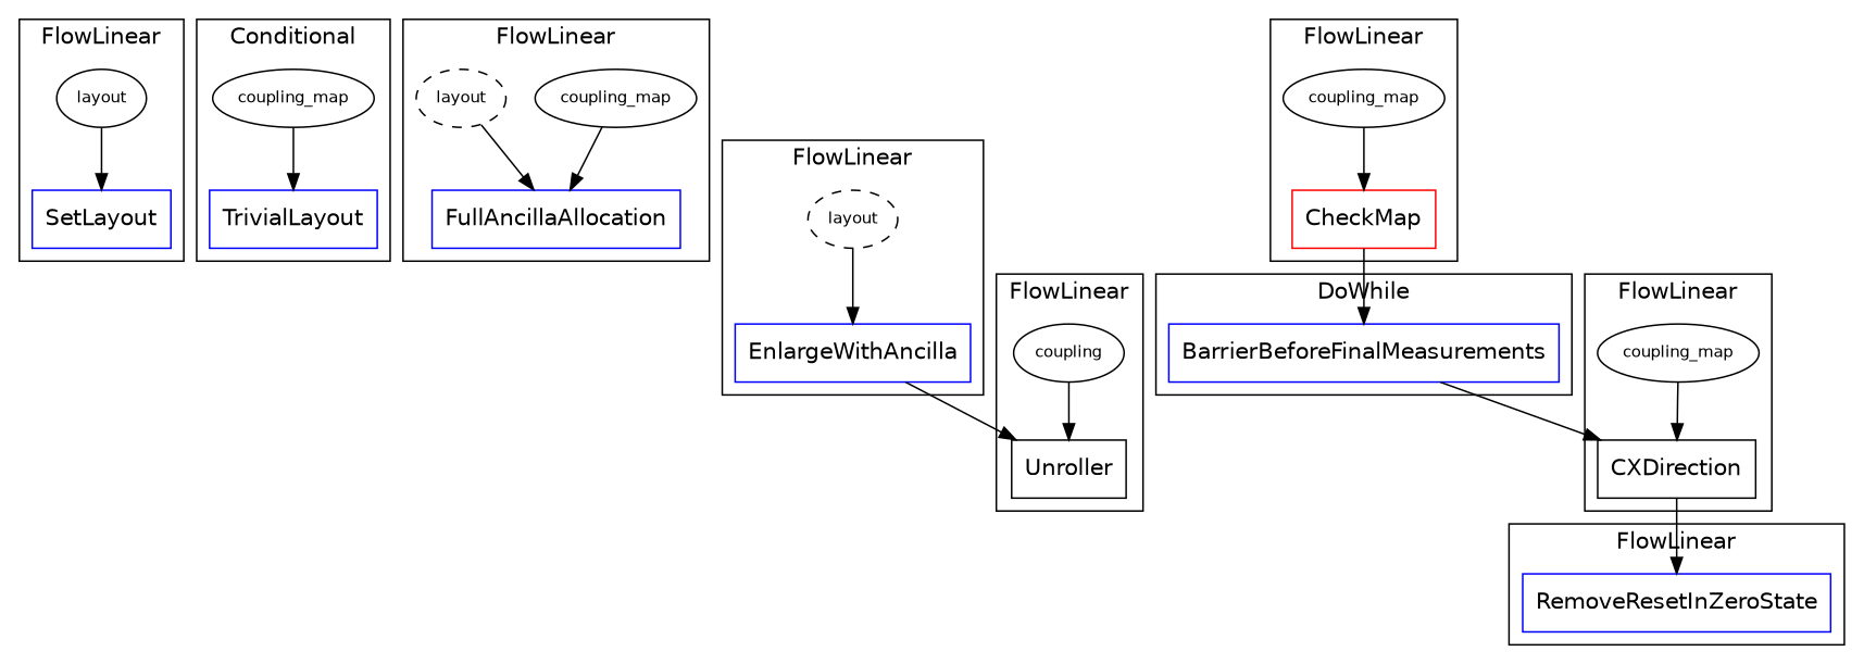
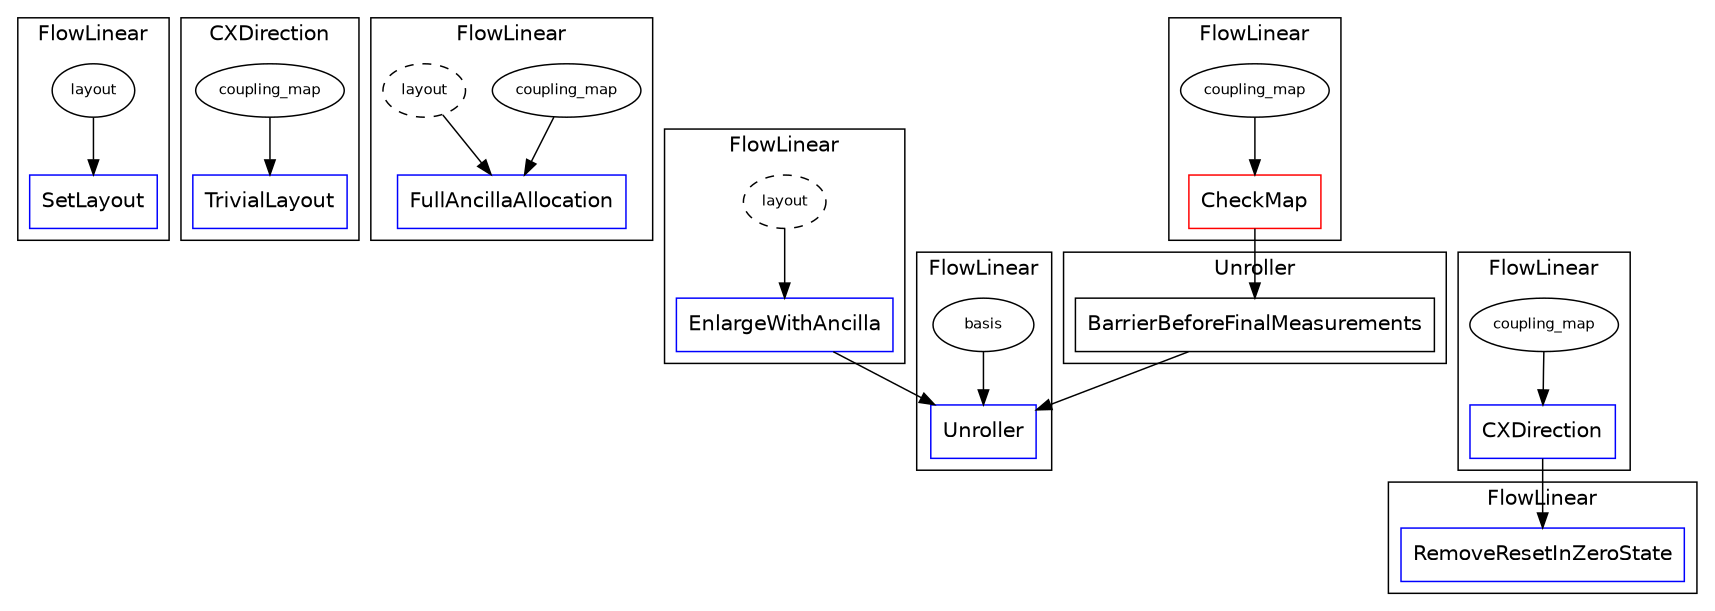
  digraph {
    node [color=blue fontname=helvetica shape=rectangle]
    n1 [label=SetLayout]
    n2 [color=black fontsize=10 label=layout shape=ellipse style=solid]
    n3 [label=TrivialLayout]
    n4 [color=black fontsize=10 label=coupling_map shape=ellipse style=solid]
    n5 [label=FullAncillaAllocation]
    n6 [color=black fontsize=10 label=coupling_map shape=ellipse style=solid]
    n7 [color=black fontsize=10 label=layout shape=ellipse style=dashed]
    n8 [label=EnlargeWithAncilla]
    n9 [color=black fontsize=10 label=layout shape=ellipse style=dashed]
-   n10 [color=black label=Unroller]
-   n11 [color=black fontsize=10 label=coupling shape=ellipse style=solid]
+   n10 [label=Unroller]
+   n11 [color=black fontsize=10 label=basis shape=ellipse style=solid]
    n12 [color=red label=CheckMap]
    n13 [color=black fontsize=10 label=coupling_map shape=ellipse style=solid]
-   n14 [label=BarrierBeforeFinalMeasurements]
-   n15 [color=black label=CXDirection]
+   n14 [color=black label=BarrierBeforeFinalMeasurements]
+   n15 [label=CXDirection]
    n16 [color=black fontsize=10 label=coupling_map shape=ellipse style=solid]
    n17 [label=RemoveResetInZeroState]
    subgraph cluster_1 {
      fontname=helvetica
      label=FlowLinear
      n1
      n2
    }
    subgraph cluster_2 {
      fontname=helvetica
-     label=Conditional
+     label=CXDirection
      n3
      n4
    }
    subgraph cluster_3 {
      fontname=helvetica
      label=FlowLinear
      n5
      n6
      n7
    }
    subgraph cluster_4 {
      fontname=helvetica
      label=FlowLinear
      n8
      n9
    }
    subgraph cluster_5 {
      fontname=helvetica
      label=FlowLinear
      n10
      n11
    }
    subgraph cluster_6 {
      fontname=helvetica
      label=FlowLinear
      n12
      n13
    }
    subgraph cluster_7 {
      fontname=helvetica
-     label=DoWhile
+     label=Unroller
      n14
    }
    subgraph cluster_8 {
      fontname=helvetica
      label=FlowLinear
      n15
      n16
    }
    subgraph cluster_9 {
      fontname=helvetica
      label=FlowLinear
      n17
    }
    n2 -> n1
    n4 -> n3
    n6 -> n5
    n7 -> n5
    n8 -> n10
    n9 -> n8
    n11 -> n10
    n12 -> n14
    n13 -> n12
-   n14 -> n15
+   n14 -> n10
    n15 -> n17
    n16 -> n15
  }
